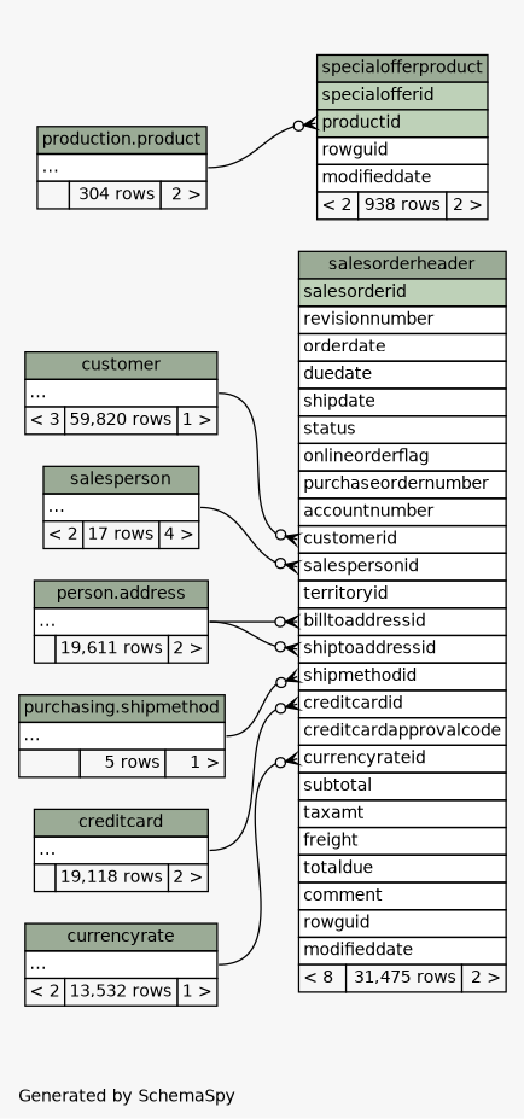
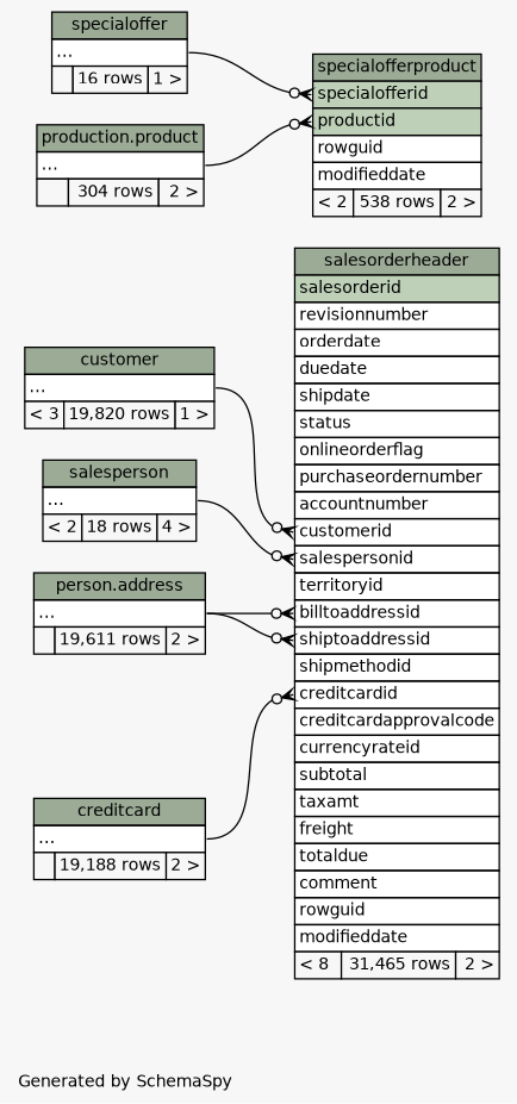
  digraph {
    bgcolor="#f7f7f7"
    fontname=Helvetica
    fontsize=11
    label="\nGenerated by SchemaSpy"
    labeljust=l
    nodesep=0.18
    rankdir=RL
    ranksep=0.46
    node [fontname=Helvetica fontsize=11 shape=plaintext]
    edge [arrowhead=none arrowsize=0.8 arrowtail=crowodot dir=back headport="elipses:e"]
-   n1 [label=<     <TABLE BORDER="0" CELLBORDER="1" CELLSPACING="0" BGCOLOR="#ffffff">       <TR><TD COLSPAN="3" BGCOLOR="#9bab96" ALIGN="CENTER">customer</TD></TR>       <TR><TD PORT="elipses" COLSPAN="3" ALIGN="LEFT">...</TD></TR>       <TR><TD ALIGN="LEFT" BGCOLOR="#f7f7f7">&lt; 3</TD><TD ALIGN="RIGHT" BGCOLOR="#f7f7f7">59,820 rows</TD><TD ALIGN="RIGHT" BGCOLOR="#f7f7f7">1 &gt;</TD></TR>     </TABLE>>]
-   n2 [label=<     <TABLE BORDER="0" CELLBORDER="1" CELLSPACING="0" BGCOLOR="#ffffff">       <TR><TD COLSPAN="3" BGCOLOR="#9bab96" ALIGN="CENTER">specialofferproduct</TD></TR>       <TR><TD PORT="specialofferid" COLSPAN="3" BGCOLOR="#bed1b8" ALIGN="LEFT">specialofferid</TD></TR>       <TR><TD PORT="productid" COLSPAN="3" BGCOLOR="#bed1b8" ALIGN="LEFT">productid</TD></TR>       <TR><TD PORT="rowguid" COLSPAN="3" ALIGN="LEFT">rowguid</TD></TR>       <TR><TD PORT="modifieddate" COLSPAN="3" ALIGN="LEFT">modifieddate</TD></TR>       <TR><TD ALIGN="LEFT" BGCOLOR="#f7f7f7">&lt; 2</TD><TD ALIGN="RIGHT" BGCOLOR="#f7f7f7">938 rows</TD><TD ALIGN="RIGHT" BGCOLOR="#f7f7f7">2 &gt;</TD></TR>     </TABLE>>]
+   n1 [label=<     <TABLE BORDER="0" CELLBORDER="1" CELLSPACING="0" BGCOLOR="#ffffff">       <TR><TD COLSPAN="3" BGCOLOR="#9bab96" ALIGN="CENTER">customer</TD></TR>       <TR><TD PORT="elipses" COLSPAN="3" ALIGN="LEFT">...</TD></TR>       <TR><TD ALIGN="LEFT" BGCOLOR="#f7f7f7">&lt; 3</TD><TD ALIGN="RIGHT" BGCOLOR="#f7f7f7">19,820 rows</TD><TD ALIGN="RIGHT" BGCOLOR="#f7f7f7">1 &gt;</TD></TR>     </TABLE>>]
+   n2 [label=<     <TABLE BORDER="0" CELLBORDER="1" CELLSPACING="0" BGCOLOR="#ffffff">       <TR><TD COLSPAN="3" BGCOLOR="#9bab96" ALIGN="CENTER">specialofferproduct</TD></TR>       <TR><TD PORT="specialofferid" COLSPAN="3" BGCOLOR="#bed1b8" ALIGN="LEFT">specialofferid</TD></TR>       <TR><TD PORT="productid" COLSPAN="3" BGCOLOR="#bed1b8" ALIGN="LEFT">productid</TD></TR>       <TR><TD PORT="rowguid" COLSPAN="3" ALIGN="LEFT">rowguid</TD></TR>       <TR><TD PORT="modifieddate" COLSPAN="3" ALIGN="LEFT">modifieddate</TD></TR>       <TR><TD ALIGN="LEFT" BGCOLOR="#f7f7f7">&lt; 2</TD><TD ALIGN="RIGHT" BGCOLOR="#f7f7f7">538 rows</TD><TD ALIGN="RIGHT" BGCOLOR="#f7f7f7">2 &gt;</TD></TR>     </TABLE>>]
    n3 [label=<     <TABLE BORDER="0" CELLBORDER="1" CELLSPACING="0" BGCOLOR="#ffffff">       <TR><TD COLSPAN="3" BGCOLOR="#9bab96" ALIGN="CENTER">production.product</TD></TR>       <TR><TD PORT="elipses" COLSPAN="3" ALIGN="LEFT">...</TD></TR>       <TR><TD ALIGN="LEFT" BGCOLOR="#f7f7f7">  </TD><TD ALIGN="RIGHT" BGCOLOR="#f7f7f7">304 rows</TD><TD ALIGN="RIGHT" BGCOLOR="#f7f7f7">2 &gt;</TD></TR>     </TABLE>>]
-   n5 [label=<     <TABLE BORDER="0" CELLBORDER="1" CELLSPACING="0" BGCOLOR="#ffffff">       <TR><TD COLSPAN="3" BGCOLOR="#9bab96" ALIGN="CENTER">salesorderheader</TD></TR>       <TR><TD PORT="salesorderid" COLSPAN="3" BGCOLOR="#bed1b8" ALIGN="LEFT">salesorderid</TD></TR>       <TR><TD PORT="revisionnumber" COLSPAN="3" ALIGN="LEFT">revisionnumber</TD></TR>       <TR><TD PORT="orderdate" COLSPAN="3" ALIGN="LEFT">orderdate</TD></TR>       <TR><TD PORT="duedate" COLSPAN="3" ALIGN="LEFT">duedate</TD></TR>       <TR><TD PORT="shipdate" COLSPAN="3" ALIGN="LEFT">shipdate</TD></TR>       <TR><TD PORT="status" COLSPAN="3" ALIGN="LEFT">status</TD></TR>       <TR><TD PORT="onlineorderflag" COLSPAN="3" ALIGN="LEFT">onlineorderflag</TD></TR>       <TR><TD PORT="purchaseordernumber" COLSPAN="3" ALIGN="LEFT">purchaseordernumber</TD></TR>       <TR><TD PORT="accountnumber" COLSPAN="3" ALIGN="LEFT">accountnumber</TD></TR>       <TR><TD PORT="customerid" COLSPAN="3" ALIGN="LEFT">customerid</TD></TR>       <TR><TD PORT="salespersonid" COLSPAN="3" ALIGN="LEFT">salespersonid</TD></TR>       <TR><TD PORT="territoryid" COLSPAN="3" ALIGN="LEFT">territoryid</TD></TR>       <TR><TD PORT="billtoaddressid" COLSPAN="3" ALIGN="LEFT">billtoaddressid</TD></TR>       <TR><TD PORT="shiptoaddressid" COLSPAN="3" ALIGN="LEFT">shiptoaddressid</TD></TR>       <TR><TD PORT="shipmethodid" COLSPAN="3" ALIGN="LEFT">shipmethodid</TD></TR>       <TR><TD PORT="creditcardid" COLSPAN="3" ALIGN="LEFT">creditcardid</TD></TR>       <TR><TD PORT="creditcardapprovalcode" COLSPAN="3" ALIGN="LEFT">creditcardapprovalcode</TD></TR>       <TR><TD PORT="currencyrateid" COLSPAN="3" ALIGN="LEFT">currencyrateid</TD></TR>       <TR><TD PORT="subtotal" COLSPAN="3" ALIGN="LEFT">subtotal</TD></TR>       <TR><TD PORT="taxamt" COLSPAN="3" ALIGN="LEFT">taxamt</TD></TR>       <TR><TD PORT="freight" COLSPAN="3" ALIGN="LEFT">freight</TD></TR>       <TR><TD PORT="totaldue" COLSPAN="3" ALIGN="LEFT">totaldue</TD></TR>       <TR><TD PORT="comment" COLSPAN="3" ALIGN="LEFT">comment</TD></TR>       <TR><TD PORT="rowguid" COLSPAN="3" ALIGN="LEFT">rowguid</TD></TR>       <TR><TD PORT="modifieddate" COLSPAN="3" ALIGN="LEFT">modifieddate</TD></TR>       <TR><TD ALIGN="LEFT" BGCOLOR="#f7f7f7">&lt; 8</TD><TD ALIGN="RIGHT" BGCOLOR="#f7f7f7">31,475 rows</TD><TD ALIGN="RIGHT" BGCOLOR="#f7f7f7">2 &gt;</TD></TR>     </TABLE>>]
+   n4 [label=<     <TABLE BORDER="0" CELLBORDER="1" CELLSPACING="0" BGCOLOR="#ffffff">       <TR><TD COLSPAN="3" BGCOLOR="#9bab96" ALIGN="CENTER">specialoffer</TD></TR>       <TR><TD PORT="elipses" COLSPAN="3" ALIGN="LEFT">...</TD></TR>       <TR><TD ALIGN="LEFT" BGCOLOR="#f7f7f7">  </TD><TD ALIGN="RIGHT" BGCOLOR="#f7f7f7">16 rows</TD><TD ALIGN="RIGHT" BGCOLOR="#f7f7f7">1 &gt;</TD></TR>     </TABLE>>]
+   n5 [label=<     <TABLE BORDER="0" CELLBORDER="1" CELLSPACING="0" BGCOLOR="#ffffff">       <TR><TD COLSPAN="3" BGCOLOR="#9bab96" ALIGN="CENTER">salesorderheader</TD></TR>       <TR><TD PORT="salesorderid" COLSPAN="3" BGCOLOR="#bed1b8" ALIGN="LEFT">salesorderid</TD></TR>       <TR><TD PORT="revisionnumber" COLSPAN="3" ALIGN="LEFT">revisionnumber</TD></TR>       <TR><TD PORT="orderdate" COLSPAN="3" ALIGN="LEFT">orderdate</TD></TR>       <TR><TD PORT="duedate" COLSPAN="3" ALIGN="LEFT">duedate</TD></TR>       <TR><TD PORT="shipdate" COLSPAN="3" ALIGN="LEFT">shipdate</TD></TR>       <TR><TD PORT="status" COLSPAN="3" ALIGN="LEFT">status</TD></TR>       <TR><TD PORT="onlineorderflag" COLSPAN="3" ALIGN="LEFT">onlineorderflag</TD></TR>       <TR><TD PORT="purchaseordernumber" COLSPAN="3" ALIGN="LEFT">purchaseordernumber</TD></TR>       <TR><TD PORT="accountnumber" COLSPAN="3" ALIGN="LEFT">accountnumber</TD></TR>       <TR><TD PORT="customerid" COLSPAN="3" ALIGN="LEFT">customerid</TD></TR>       <TR><TD PORT="salespersonid" COLSPAN="3" ALIGN="LEFT">salespersonid</TD></TR>       <TR><TD PORT="territoryid" COLSPAN="3" ALIGN="LEFT">territoryid</TD></TR>       <TR><TD PORT="billtoaddressid" COLSPAN="3" ALIGN="LEFT">billtoaddressid</TD></TR>       <TR><TD PORT="shiptoaddressid" COLSPAN="3" ALIGN="LEFT">shiptoaddressid</TD></TR>       <TR><TD PORT="shipmethodid" COLSPAN="3" ALIGN="LEFT">shipmethodid</TD></TR>       <TR><TD PORT="creditcardid" COLSPAN="3" ALIGN="LEFT">creditcardid</TD></TR>       <TR><TD PORT="creditcardapprovalcode" COLSPAN="3" ALIGN="LEFT">creditcardapprovalcode</TD></TR>       <TR><TD PORT="currencyrateid" COLSPAN="3" ALIGN="LEFT">currencyrateid</TD></TR>       <TR><TD PORT="subtotal" COLSPAN="3" ALIGN="LEFT">subtotal</TD></TR>       <TR><TD PORT="taxamt" COLSPAN="3" ALIGN="LEFT">taxamt</TD></TR>       <TR><TD PORT="freight" COLSPAN="3" ALIGN="LEFT">freight</TD></TR>       <TR><TD PORT="totaldue" COLSPAN="3" ALIGN="LEFT">totaldue</TD></TR>       <TR><TD PORT="comment" COLSPAN="3" ALIGN="LEFT">comment</TD></TR>       <TR><TD PORT="rowguid" COLSPAN="3" ALIGN="LEFT">rowguid</TD></TR>       <TR><TD PORT="modifieddate" COLSPAN="3" ALIGN="LEFT">modifieddate</TD></TR>       <TR><TD ALIGN="LEFT" BGCOLOR="#f7f7f7">&lt; 8</TD><TD ALIGN="RIGHT" BGCOLOR="#f7f7f7">31,465 rows</TD><TD ALIGN="RIGHT" BGCOLOR="#f7f7f7">2 &gt;</TD></TR>     </TABLE>>]
    n6 [label=<     <TABLE BORDER="0" CELLBORDER="1" CELLSPACING="0" BGCOLOR="#ffffff">       <TR><TD COLSPAN="3" BGCOLOR="#9bab96" ALIGN="CENTER">person.address</TD></TR>       <TR><TD PORT="elipses" COLSPAN="3" ALIGN="LEFT">...</TD></TR>       <TR><TD ALIGN="LEFT" BGCOLOR="#f7f7f7">  </TD><TD ALIGN="RIGHT" BGCOLOR="#f7f7f7">19,611 rows</TD><TD ALIGN="RIGHT" BGCOLOR="#f7f7f7">2 &gt;</TD></TR>     </TABLE>>]
-   n7 [label=<     <TABLE BORDER="0" CELLBORDER="1" CELLSPACING="0" BGCOLOR="#ffffff">       <TR><TD COLSPAN="3" BGCOLOR="#9bab96" ALIGN="CENTER">creditcard</TD></TR>       <TR><TD PORT="elipses" COLSPAN="3" ALIGN="LEFT">...</TD></TR>       <TR><TD ALIGN="LEFT" BGCOLOR="#f7f7f7">  </TD><TD ALIGN="RIGHT" BGCOLOR="#f7f7f7">19,118 rows</TD><TD ALIGN="RIGHT" BGCOLOR="#f7f7f7">2 &gt;</TD></TR>     </TABLE>>]
-   n8 [label=<     <TABLE BORDER="0" CELLBORDER="1" CELLSPACING="0" BGCOLOR="#ffffff">       <TR><TD COLSPAN="3" BGCOLOR="#9bab96" ALIGN="CENTER">currencyrate</TD></TR>       <TR><TD PORT="elipses" COLSPAN="3" ALIGN="LEFT">...</TD></TR>       <TR><TD ALIGN="LEFT" BGCOLOR="#f7f7f7">&lt; 2</TD><TD ALIGN="RIGHT" BGCOLOR="#f7f7f7">13,532 rows</TD><TD ALIGN="RIGHT" BGCOLOR="#f7f7f7">1 &gt;</TD></TR>     </TABLE>>]
-   n9 [label=<     <TABLE BORDER="0" CELLBORDER="1" CELLSPACING="0" BGCOLOR="#ffffff">       <TR><TD COLSPAN="3" BGCOLOR="#9bab96" ALIGN="CENTER">salesperson</TD></TR>       <TR><TD PORT="elipses" COLSPAN="3" ALIGN="LEFT">...</TD></TR>       <TR><TD ALIGN="LEFT" BGCOLOR="#f7f7f7">&lt; 2</TD><TD ALIGN="RIGHT" BGCOLOR="#f7f7f7">17 rows</TD><TD ALIGN="RIGHT" BGCOLOR="#f7f7f7">4 &gt;</TD></TR>     </TABLE>>]
-   n10 [label=<     <TABLE BORDER="0" CELLBORDER="1" CELLSPACING="0" BGCOLOR="#ffffff">       <TR><TD COLSPAN="3" BGCOLOR="#9bab96" ALIGN="CENTER">purchasing.shipmethod</TD></TR>       <TR><TD PORT="elipses" COLSPAN="3" ALIGN="LEFT">...</TD></TR>       <TR><TD ALIGN="LEFT" BGCOLOR="#f7f7f7">  </TD><TD ALIGN="RIGHT" BGCOLOR="#f7f7f7">5 rows</TD><TD ALIGN="RIGHT" BGCOLOR="#f7f7f7">1 &gt;</TD></TR>     </TABLE>>]
+   n7 [label=<     <TABLE BORDER="0" CELLBORDER="1" CELLSPACING="0" BGCOLOR="#ffffff">       <TR><TD COLSPAN="3" BGCOLOR="#9bab96" ALIGN="CENTER">creditcard</TD></TR>       <TR><TD PORT="elipses" COLSPAN="3" ALIGN="LEFT">...</TD></TR>       <TR><TD ALIGN="LEFT" BGCOLOR="#f7f7f7">  </TD><TD ALIGN="RIGHT" BGCOLOR="#f7f7f7">19,188 rows</TD><TD ALIGN="RIGHT" BGCOLOR="#f7f7f7">2 &gt;</TD></TR>     </TABLE>>]
+   n9 [label=<     <TABLE BORDER="0" CELLBORDER="1" CELLSPACING="0" BGCOLOR="#ffffff">       <TR><TD COLSPAN="3" BGCOLOR="#9bab96" ALIGN="CENTER">salesperson</TD></TR>       <TR><TD PORT="elipses" COLSPAN="3" ALIGN="LEFT">...</TD></TR>       <TR><TD ALIGN="LEFT" BGCOLOR="#f7f7f7">&lt; 2</TD><TD ALIGN="RIGHT" BGCOLOR="#f7f7f7">18 rows</TD><TD ALIGN="RIGHT" BGCOLOR="#f7f7f7">4 &gt;</TD></TR>     </TABLE>>]
    n2 -> n3 [tailport="productid:w"]
+   n2 -> n4 [tailport="specialofferid:w"]
    n5 -> n1 [tailport="customerid:w"]
    n5 -> n6 [tailport="billtoaddressid:w"]
    n5 -> n6 [tailport="shiptoaddressid:w"]
    n5 -> n7 [tailport="creditcardid:w"]
-   n5 -> n8 [tailport="currencyrateid:w"]
    n5 -> n9 [tailport="salespersonid:w"]
-   n5 -> n10 [tailport="shipmethodid:w"]
  }
